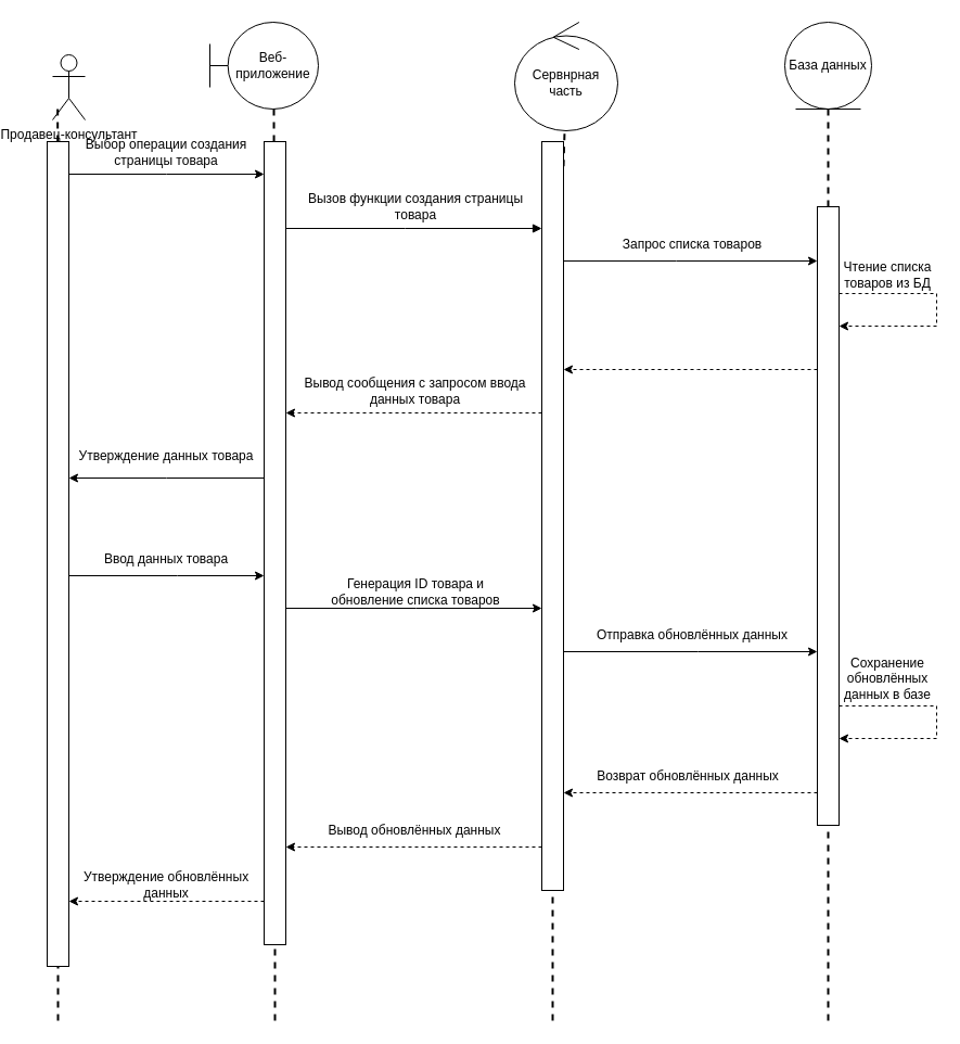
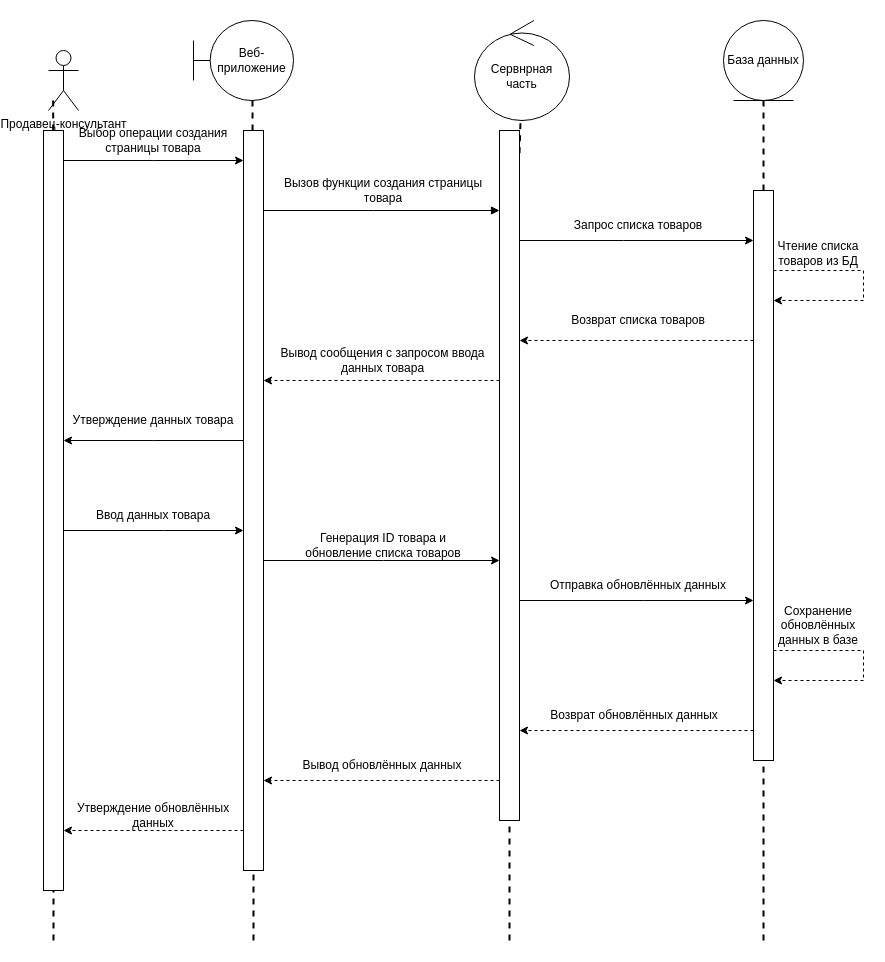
  <mxCell id="0" />
  <mxCell id="1" parent="0" />
  <mxCell id="2" value="Продавец-консультант" style="shape=umlActor;verticalLabelPosition=bottom;verticalAlign=top;html=1;outlineConnect=0;" parent="1" vertex="1"><mxGeometry x="25" y="50" width="30" height="60" as="geometry" /></mxCell>
  <mxCell id="3" value="Выбор операции создания страницы товара" style="text;html=1;strokeColor=none;fillColor=none;align=center;verticalAlign=middle;whiteSpace=wrap;rounded=0;" parent="1" vertex="1"><mxGeometry x="40" y="120" width="180" height="40" as="geometry" /></mxCell>
  <mxCell id="4" value="Запрос списка товаров" style="text;html=1;strokeColor=none;fillColor=none;align=center;verticalAlign=middle;whiteSpace=wrap;rounded=0;" parent="1" vertex="1"><mxGeometry x="500" y="208.75" width="230" height="32.5" as="geometry" /></mxCell>
  <mxCell id="5" value="Чтение списка товаров из БД" style="text;html=1;strokeColor=none;fillColor=none;align=center;verticalAlign=middle;whiteSpace=wrap;rounded=0;" parent="1" vertex="1"><mxGeometry x="750" y="235" width="90" height="35" as="geometry" /></mxCell>
+ <mxCell id="6" value="Возврат списка товаров" style="text;html=1;strokeColor=none;fillColor=none;align=center;verticalAlign=middle;whiteSpace=wrap;rounded=0;" parent="1" vertex="1"><mxGeometry x="500" y="300" width="230" height="40" as="geometry" /></mxCell>
  <mxCell id="7" value="Ввод данных товара" style="text;html=1;strokeColor=none;fillColor=none;align=center;verticalAlign=middle;whiteSpace=wrap;rounded=0;" parent="1" vertex="1"><mxGeometry x="40" y="500" width="180" height="30" as="geometry" /></mxCell>
  <mxCell id="8" value="Отправка обновлённых данных" style="text;html=1;strokeColor=none;fillColor=none;align=center;verticalAlign=middle;whiteSpace=wrap;rounded=0;" parent="1" vertex="1"><mxGeometry x="500" y="570" width="230" height="30" as="geometry" /></mxCell>
  <mxCell id="9" value="Сохранение обновлённых данных в базе" style="text;html=1;strokeColor=none;fillColor=none;align=center;verticalAlign=middle;whiteSpace=wrap;rounded=0;" parent="1" vertex="1"><mxGeometry x="750" y="600" width="90" height="50" as="geometry" /></mxCell>
  <mxCell id="10" value="Веб-приложение" style="shape=umlBoundary;whiteSpace=wrap;html=1;" parent="1" vertex="1"><mxGeometry x="170" width="100" height="80" as="geometry" y="20" /></mxCell>
  <mxCell id="11" value="База данных" style="ellipse;shape=umlEntity;whiteSpace=wrap;html=1;" parent="1" vertex="1"><mxGeometry x="700" width="80" height="80" as="geometry" y="20" /></mxCell>
  <mxCell id="12" value="" style="endArrow=none;dashed=1;html=1;strokeWidth=2;rounded=0;startArrow=none;" parent="1" source="32" edge="1"><mxGeometry width="50" height="50" relative="1" as="geometry"><mxPoint x="229.34" y="1180" as="sourcePoint" /><mxPoint x="229" y="100" as="targetPoint" /></mxGeometry></mxCell>
  <mxCell id="13" value="" style="endArrow=none;dashed=1;html=1;strokeWidth=2;rounded=0;startArrow=none;" parent="1" source="38" target="11" edge="1"><mxGeometry width="50" height="50" relative="1" as="geometry"><mxPoint x="739.84" y="1180" as="sourcePoint" /><mxPoint x="739.5" y="100" as="targetPoint" /></mxGeometry></mxCell>
  <mxCell id="14" value="" style="endArrow=none;dashed=1;html=1;strokeWidth=2;rounded=0;startArrow=none;" parent="1" source="28" edge="1"><mxGeometry width="50" height="50" relative="1" as="geometry"><mxPoint x="30" y="1180" as="sourcePoint" /><mxPoint x="29.66" y="100" as="targetPoint" /></mxGeometry></mxCell>
  <mxCell id="15" value="" style="endArrow=classic;endFill=1;html=1;edgeStyle=orthogonalEdgeStyle;align=left;verticalAlign=top;rounded=0;" parent="1" source="28" target="32" edge="1"><mxGeometry x="-1" relative="1" as="geometry"><mxPoint x="40" y="180" as="sourcePoint" /><mxPoint x="210" y="200" as="targetPoint" /><Array as="points"><mxPoint x="130" y="160" /><mxPoint x="130" y="160" /></Array></mxGeometry></mxCell>
  <mxCell id="16" style="edgeStyle=orthogonalEdgeStyle;rounded=0;orthogonalLoop=1;jettySize=auto;html=1;" parent="1" target="38" edge="1"><mxGeometry relative="1" as="geometry"><Array as="points"><mxPoint x="600" y="240" /><mxPoint x="600" y="240" /></Array><mxPoint x="480" y="240" as="sourcePoint" /><mxPoint x="720" y="260" as="targetPoint" /></mxGeometry></mxCell>
  <mxCell id="17" style="edgeStyle=orthogonalEdgeStyle;rounded=0;orthogonalLoop=1;jettySize=auto;html=1;dashed=1;" parent="1" source="38" target="38" edge="1"><mxGeometry relative="1" as="geometry"><mxPoint x="820" y="330" as="targetPoint" /><Array as="points"><mxPoint x="840" y="270" /><mxPoint x="840" y="300" /></Array></mxGeometry></mxCell>
  <mxCell id="18" style="edgeStyle=orthogonalEdgeStyle;rounded=0;orthogonalLoop=1;jettySize=auto;html=1;dashed=1;" parent="1" source="38" target="35" edge="1"><mxGeometry relative="1" as="geometry"><Array as="points"><mxPoint x="620" y="340" /><mxPoint x="620" y="340" /></Array><mxPoint x="480" y="310" as="targetPoint" /></mxGeometry></mxCell>
  <mxCell id="19" style="edgeStyle=orthogonalEdgeStyle;rounded=0;orthogonalLoop=1;jettySize=auto;html=1;endArrow=classic;endFill=1;" parent="1" source="28" target="32" edge="1"><mxGeometry relative="1" as="geometry"><Array as="points"><mxPoint x="140" y="530" /><mxPoint x="140" y="530" /></Array><mxPoint x="40" y="520" as="sourcePoint" /><mxPoint x="190" y="520" as="targetPoint" /></mxGeometry></mxCell>
  <mxCell id="20" value="Вывод сообщения с запросом ввода данных товара" style="text;html=1;strokeColor=none;fillColor=none;align=center;verticalAlign=middle;whiteSpace=wrap;rounded=0;" parent="1" vertex="1"><mxGeometry x="238.75" y="340" width="241.25" height="40" as="geometry" /></mxCell>
  <mxCell id="21" style="edgeStyle=orthogonalEdgeStyle;rounded=0;orthogonalLoop=1;jettySize=auto;html=1;" parent="1" edge="1"><mxGeometry relative="1" as="geometry"><mxPoint x="50" y="690" as="targetPoint" /></mxGeometry></mxCell>
  <mxCell id="22" style="edgeStyle=orthogonalEdgeStyle;rounded=0;orthogonalLoop=1;jettySize=auto;html=1;dashed=1;" parent="1" source="35" target="32" edge="1"><mxGeometry relative="1" as="geometry"><mxPoint x="460" y="330" as="sourcePoint" /><Array as="points"><mxPoint x="370" y="380" /><mxPoint x="370" y="380" /></Array></mxGeometry></mxCell>
  <mxCell id="23" style="edgeStyle=orthogonalEdgeStyle;rounded=0;orthogonalLoop=1;jettySize=auto;html=1;endArrow=classic;endFill=1;" parent="1" source="35" target="38" edge="1"><mxGeometry relative="1" as="geometry"><Array as="points"><mxPoint x="620" y="600" /><mxPoint x="620" y="600" /></Array><mxPoint x="480" y="1157.947" as="sourcePoint" /><mxPoint x="710" y="1157.947" as="targetPoint" /></mxGeometry></mxCell>
  <mxCell id="24" value="Вызов функции создания страницы товара" style="text;html=1;strokeColor=none;fillColor=none;align=center;verticalAlign=middle;whiteSpace=wrap;rounded=0;" parent="1" vertex="1"><mxGeometry x="240" y="170" width="240" height="40" as="geometry" /></mxCell>
  <mxCell id="25" value="" style="endArrow=block;endFill=1;html=1;edgeStyle=orthogonalEdgeStyle;align=left;verticalAlign=top;rounded=0;" parent="1" source="32" target="35" edge="1"><mxGeometry x="-1" relative="1" as="geometry"><mxPoint x="230" y="210" as="sourcePoint" /><mxPoint x="460" y="210" as="targetPoint" /><Array as="points"><mxPoint x="350" y="210" /><mxPoint x="350" y="210" /></Array></mxGeometry></mxCell>
  <mxCell id="26" value="Генерация ID товара и &lt;br&gt;обновление списка товаров" style="text;html=1;strokeColor=none;fillColor=none;align=center;verticalAlign=middle;whiteSpace=wrap;rounded=0;" parent="1" vertex="1"><mxGeometry x="240" y="530" width="240" height="30" as="geometry" /></mxCell>
  <mxCell id="27" value="" style="endArrow=none;dashed=1;html=1;strokeWidth=2;rounded=0;startArrow=none;" parent="1" source="35" target="46" edge="1"><mxGeometry width="50" height="50" relative="1" as="geometry"><mxPoint x="485.84" y="1180" as="sourcePoint" /><mxPoint x="486" y="100" as="targetPoint" /></mxGeometry></mxCell>
  <mxCell id="28" value="" style="rounded=0;whiteSpace=wrap;html=1;" parent="1" vertex="1"><mxGeometry x="20" y="130" width="20" height="760" as="geometry" /></mxCell>
  <mxCell id="29" value="" style="endArrow=none;dashed=1;html=1;strokeWidth=2;rounded=0;startArrow=none;" parent="1" target="28" edge="1"><mxGeometry width="50" height="50" relative="1" as="geometry"><mxPoint x="30" y="940" as="sourcePoint" /><mxPoint x="29.66" y="100" as="targetPoint" /></mxGeometry></mxCell>
  <mxCell id="30" style="edgeStyle=orthogonalEdgeStyle;rounded=0;orthogonalLoop=1;jettySize=auto;html=1;" parent="1" source="32" target="28" edge="1"><mxGeometry relative="1" as="geometry"><Array as="points"><mxPoint x="130" y="440" /><mxPoint x="130" y="440" /></Array></mxGeometry></mxCell>
  <mxCell id="31" style="edgeStyle=orthogonalEdgeStyle;rounded=0;orthogonalLoop=1;jettySize=auto;html=1;dashed=1;endArrow=classic;endFill=1;" parent="1" source="32" target="28" edge="1"><mxGeometry relative="1" as="geometry"><Array as="points"><mxPoint x="120" y="830" /><mxPoint x="120" y="830" /></Array></mxGeometry></mxCell>
  <mxCell id="32" value="" style="rounded=0;whiteSpace=wrap;html=1;" parent="1" vertex="1"><mxGeometry x="220" y="130" width="20" height="740" as="geometry" /></mxCell>
  <mxCell id="33" value="" style="endArrow=none;dashed=1;html=1;strokeWidth=2;rounded=0;startArrow=none;" parent="1" target="32" edge="1"><mxGeometry width="50" height="50" relative="1" as="geometry"><mxPoint x="230" y="940" as="sourcePoint" /><mxPoint x="229" y="100" as="targetPoint" /></mxGeometry></mxCell>
  <mxCell id="34" style="edgeStyle=orthogonalEdgeStyle;rounded=0;orthogonalLoop=1;jettySize=auto;html=1;dashed=1;endArrow=classic;endFill=1;" parent="1" source="35" target="32" edge="1"><mxGeometry relative="1" as="geometry"><Array as="points"><mxPoint x="370" y="780" /><mxPoint x="370" y="780" /></Array></mxGeometry></mxCell>
  <mxCell id="35" value="" style="rounded=0;whiteSpace=wrap;html=1;" parent="1" vertex="1"><mxGeometry x="476" y="130" width="20" height="690" as="geometry" /></mxCell>
  <mxCell id="36" value="" style="endArrow=none;dashed=1;html=1;strokeWidth=2;rounded=0;startArrow=none;" parent="1" target="35" edge="1"><mxGeometry width="50" height="50" relative="1" as="geometry"><mxPoint x="486" y="940" as="sourcePoint" /><mxPoint x="485.95" y="700" as="targetPoint" /></mxGeometry></mxCell>
  <mxCell id="37" style="edgeStyle=orthogonalEdgeStyle;rounded=0;orthogonalLoop=1;jettySize=auto;html=1;dashed=1;endArrow=classic;endFill=1;" parent="1" source="38" target="35" edge="1"><mxGeometry relative="1" as="geometry"><Array as="points"><mxPoint x="640" y="730" /><mxPoint x="640" y="730" /></Array></mxGeometry></mxCell>
  <mxCell id="38" value="" style="rounded=0;whiteSpace=wrap;html=1;" parent="1" vertex="1"><mxGeometry x="730" y="190" width="20" height="570" as="geometry" /></mxCell>
  <mxCell id="39" value="" style="endArrow=none;dashed=1;html=1;strokeWidth=2;rounded=0;startArrow=none;" parent="1" target="38" edge="1"><mxGeometry width="50" height="50" relative="1" as="geometry"><mxPoint x="740" y="940" as="sourcePoint" /><mxPoint x="739.5" y="100" as="targetPoint" /></mxGeometry></mxCell>
  <mxCell id="40" style="edgeStyle=orthogonalEdgeStyle;rounded=0;orthogonalLoop=1;jettySize=auto;html=1;endArrow=classic;endFill=1;" parent="1" source="32" target="35" edge="1"><mxGeometry relative="1" as="geometry"><mxPoint x="260" y="590" as="targetPoint" /><Array as="points"><mxPoint x="360" y="560" /><mxPoint x="360" y="560" /></Array><mxPoint x="260" y="540" as="sourcePoint" /></mxGeometry></mxCell>
  <mxCell id="41" style="edgeStyle=orthogonalEdgeStyle;rounded=0;orthogonalLoop=1;jettySize=auto;html=1;dashed=1;" parent="1" source="38" target="38" edge="1"><mxGeometry relative="1" as="geometry"><mxPoint x="750" y="570" as="targetPoint" /><Array as="points"><mxPoint x="840" y="650" /><mxPoint x="840" y="680" /></Array><mxPoint x="750" y="540" as="sourcePoint" /></mxGeometry></mxCell>
  <mxCell id="42" value="Утверждение данных товара" style="text;html=1;strokeColor=none;fillColor=none;align=center;verticalAlign=middle;whiteSpace=wrap;rounded=0;" parent="1" vertex="1"><mxGeometry x="40" y="400" width="180" height="40" as="geometry" /></mxCell>
  <mxCell id="43" value="Возврат обновлённых данных" style="text;html=1;strokeColor=none;fillColor=none;align=center;verticalAlign=middle;whiteSpace=wrap;rounded=0;" parent="1" vertex="1"><mxGeometry x="496" y="700" width="230" height="30" as="geometry" /></mxCell>
  <mxCell id="44" value="Вывод обновлённых данных" style="text;html=1;strokeColor=none;fillColor=none;align=center;verticalAlign=middle;whiteSpace=wrap;rounded=0;" parent="1" vertex="1"><mxGeometry x="238.75" y="750" width="240" height="30" as="geometry" /></mxCell>
  <mxCell id="45" value="Утверждение обновлённых данных" style="text;html=1;strokeColor=none;fillColor=none;align=center;verticalAlign=middle;whiteSpace=wrap;rounded=0;" parent="1" vertex="1"><mxGeometry x="40" y="800" width="180" height="30" as="geometry" /></mxCell>
  <mxCell id="46" value="Сервнрная часть" style="ellipse;shape=umlControl;whiteSpace=wrap;html=1;" vertex="1" parent="1"><mxGeometry x="451" y="20" width="95" height="100" as="geometry" /></mxCell>
